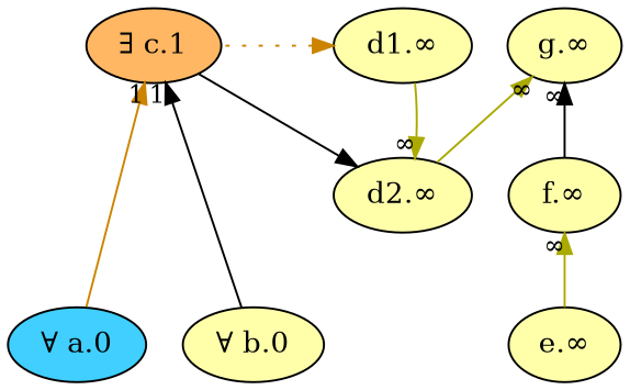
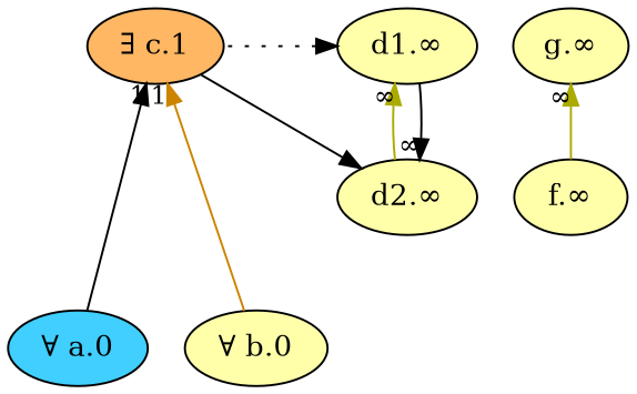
  digraph {
    node [fillcolor="#FFFFAA" fontsize=14 style=filled]
    edge [color="#AAAA00" dir=back fontsize=12 labeldistance=1.5 style=solid taillabel="∞"]
    n1 [fillcolor="#40cfff" label="∀ a.0"]
    n2 [label="∀ b.0"]
    n3 [fillcolor="#ffb763" label="∃ c.1"]
    n4 [label="d1.∞"]
    n5 [label="d2.∞"]
-   n6 [label="e.∞"]
    n7 [label="g.∞"]
    n8 [label="f.∞"]
    subgraph sub_1 {
      rank=max
      n1
      n2
    }
    subgraph sub_2 {
      rank=min
      n3
    }
-   n3 -> n1 [color="#cc8400" taillabel=1]
-   n3 -> n2 [color=black taillabel=1]
-   n4 -> n3 [color="#cc8400" constraint=false style=dotted taillabel=""]
-   n7 -> n5
+   n3 -> n1 [color=black taillabel=1]
+   n3 -> n2 [color="#cc8400" taillabel=1]
+   n4 -> n3 [color=black constraint=false style=dotted taillabel=""]
+   n4 -> n5
    n5 -> n3 [color=black constraint=false taillabel=""]
-   n5 -> n4
-   n7 -> n8 [color=black]
-   n8 -> n6
+   n5 -> n4 [color=black]
+   n7 -> n8
  }
